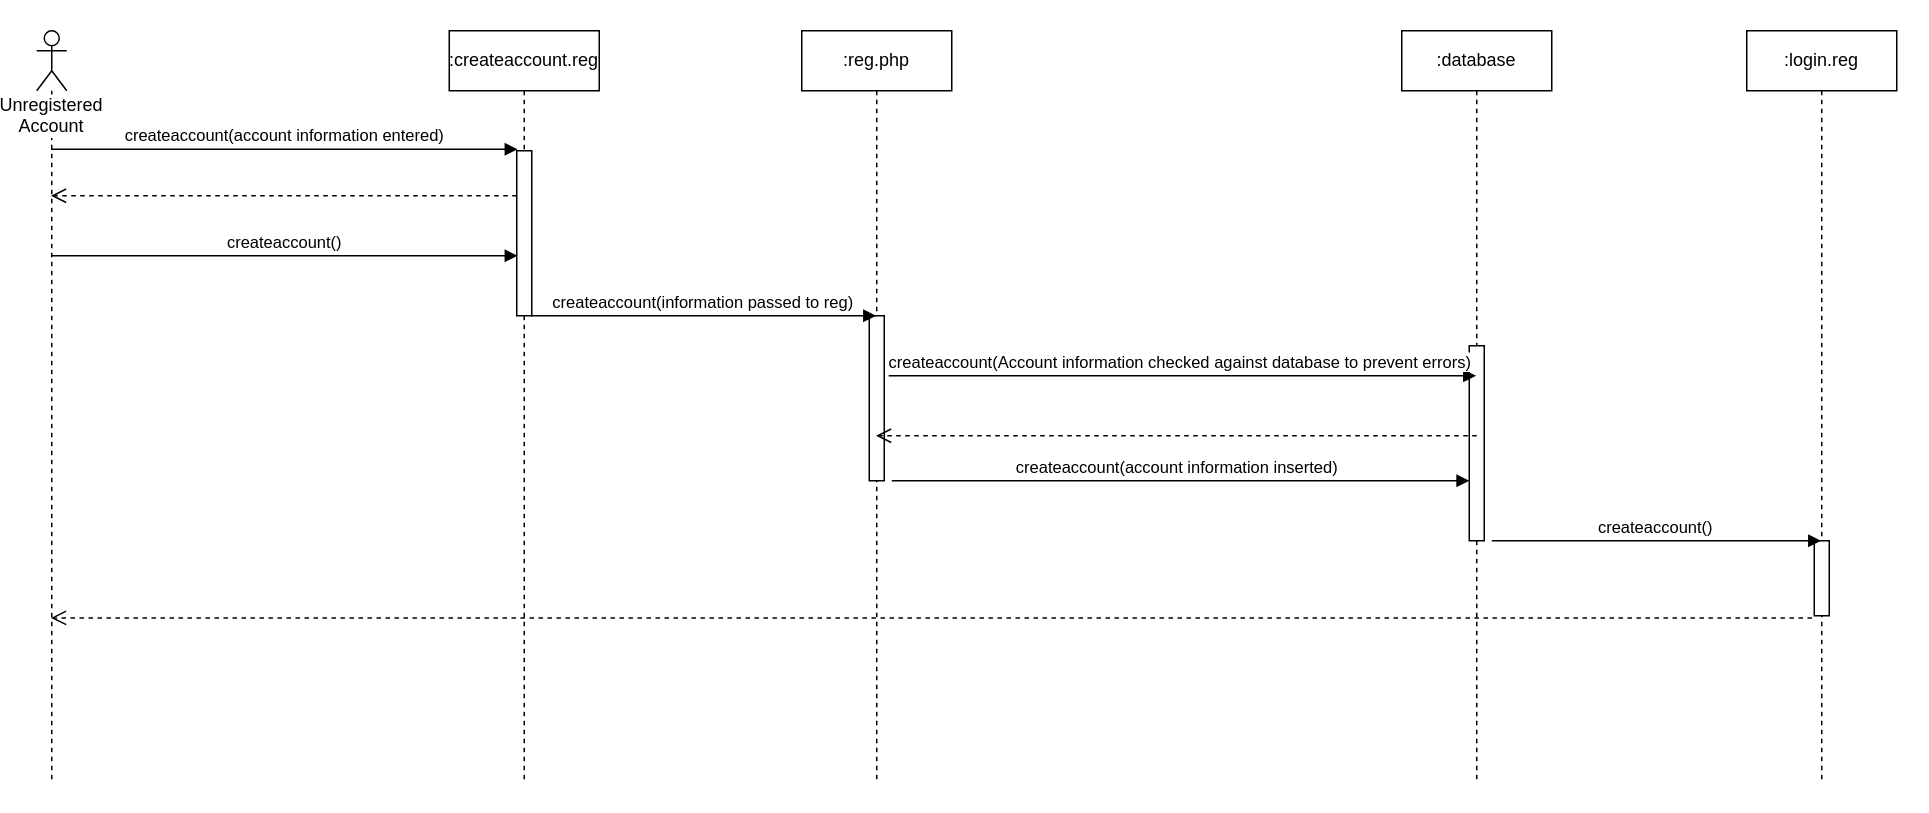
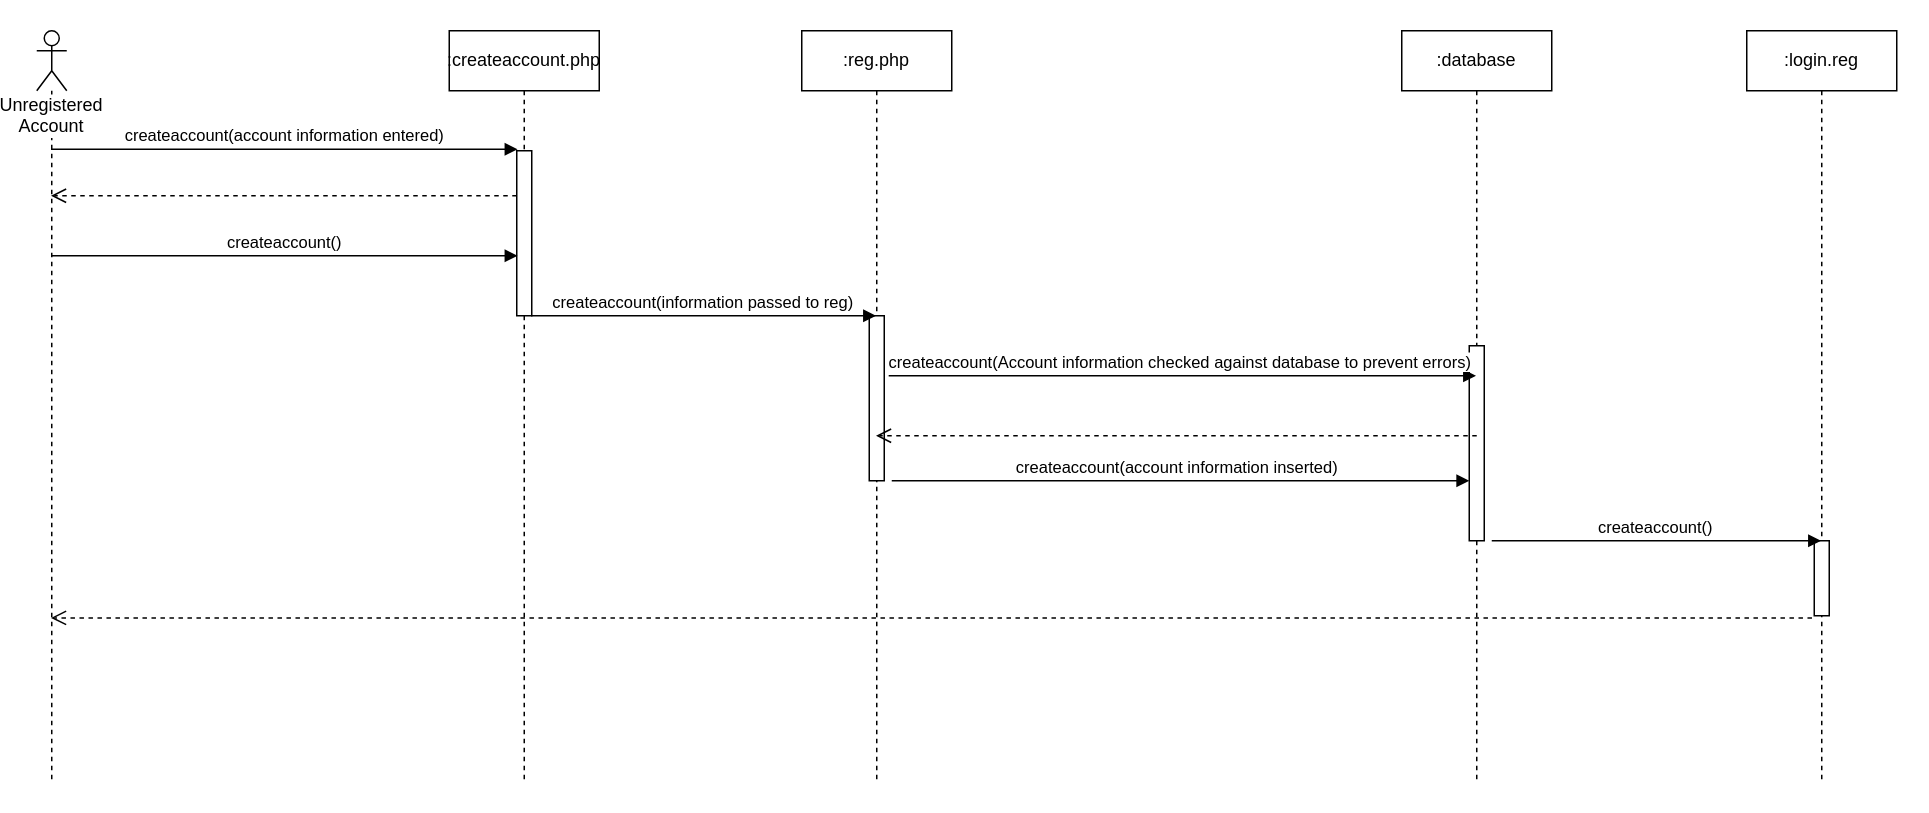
  <mxCell id="0" />
  <mxCell id="1" parent="0" />
- <mxCell id="2" value=":createaccount.reg" style="shape=umlLifeline;perimeter=lifelinePerimeter;whiteSpace=wrap;html=1;container=1;collapsible=0;recursiveResize=0;outlineConnect=0;" parent="1" vertex="1"><mxGeometry x="295" y="20" width="100" height="500" as="geometry" /></mxCell>
+ <mxCell id="2" value=":createaccount.php" style="shape=umlLifeline;perimeter=lifelinePerimeter;whiteSpace=wrap;html=1;container=1;collapsible=0;recursiveResize=0;outlineConnect=0;" parent="1" vertex="1"><mxGeometry x="295" y="20" width="100" height="500" as="geometry" /></mxCell>
  <mxCell id="3" value="" style="html=1;points=[];perimeter=orthogonalPerimeter;" parent="2" vertex="1"><mxGeometry x="45" y="80" width="10" height="110" as="geometry" /></mxCell>
  <mxCell id="4" value=":database" style="shape=umlLifeline;perimeter=lifelinePerimeter;whiteSpace=wrap;html=1;container=1;collapsible=0;recursiveResize=0;outlineConnect=0;" parent="1" vertex="1"><mxGeometry x="930" y="20" width="100" height="500" as="geometry" /></mxCell>
  <mxCell id="5" value="" style="html=1;points=[];perimeter=orthogonalPerimeter;" parent="4" vertex="1"><mxGeometry x="45" y="210" width="10" height="130" as="geometry" /></mxCell>
  <mxCell id="6" value=":login.reg" style="shape=umlLifeline;perimeter=lifelinePerimeter;whiteSpace=wrap;html=1;container=1;collapsible=0;recursiveResize=0;outlineConnect=0;" parent="1" vertex="1"><mxGeometry x="1160" y="20" width="100" height="500" as="geometry" /></mxCell>
  <mxCell id="7" value="" style="html=1;points=[];perimeter=orthogonalPerimeter;" parent="6" vertex="1"><mxGeometry x="45" y="340" width="10" height="50" as="geometry" /></mxCell>
  <mxCell id="8" value=":reg.php" style="shape=umlLifeline;perimeter=lifelinePerimeter;whiteSpace=wrap;html=1;container=1;collapsible=0;recursiveResize=0;outlineConnect=0;" parent="1" vertex="1"><mxGeometry x="530" y="20" width="100" height="500" as="geometry" /></mxCell>
  <mxCell id="9" value="" style="html=1;points=[];perimeter=orthogonalPerimeter;" parent="8" vertex="1"><mxGeometry x="45" y="190" width="10" height="110" as="geometry" /></mxCell>
  <mxCell id="10" value="Unregistered Account&lt;br&gt;" style="shape=umlLifeline;participant=umlActor;perimeter=lifelinePerimeter;whiteSpace=wrap;html=1;container=1;collapsible=0;recursiveResize=0;verticalAlign=top;spacingTop=36;labelBackgroundColor=#ffffff;outlineConnect=0;" parent="1" vertex="1"><mxGeometry x="20" y="20" width="20" height="500" as="geometry" /></mxCell>
  <mxCell id="11" value="createaccount(account information entered)" style="html=1;verticalAlign=bottom;endArrow=block;" parent="1" source="10" edge="1"><mxGeometry x="-0.005" width="80" relative="1" as="geometry"><mxPoint x="240" y="99" as="sourcePoint" /><mxPoint x="340.5" y="99" as="targetPoint" /><mxPoint as="offset" /></mxGeometry></mxCell>
  <mxCell id="12" value="createaccount(information passed to reg)" style="html=1;verticalAlign=bottom;endArrow=block;" parent="1" target="8" edge="1"><mxGeometry x="-0.005" width="80" relative="1" as="geometry"><mxPoint x="349.5" y="210" as="sourcePoint" /><mxPoint x="450" y="210" as="targetPoint" /><mxPoint as="offset" /></mxGeometry></mxCell>
  <mxCell id="13" value="createaccount(Account information checked against database to prevent errors)" style="html=1;verticalAlign=bottom;endArrow=block;exitX=1.297;exitY=0.364;exitDx=0;exitDy=0;exitPerimeter=0;" parent="1" source="9" target="4" edge="1"><mxGeometry x="-0.011" width="80" relative="1" as="geometry"><mxPoint x="565" y="280" as="sourcePoint" /><mxPoint x="665.5" y="280" as="targetPoint" /><mxPoint as="offset" /></mxGeometry></mxCell>
  <mxCell id="14" value="createaccount()" style="html=1;verticalAlign=bottom;endArrow=block;" parent="1" target="6" edge="1"><mxGeometry x="-0.005" width="80" relative="1" as="geometry"><mxPoint x="990" y="360" as="sourcePoint" /><mxPoint x="804.5" y="360" as="targetPoint" /><mxPoint as="offset" /></mxGeometry></mxCell>
  <mxCell id="15" value="" style="html=1;verticalAlign=bottom;endArrow=open;dashed=1;endSize=8;" parent="1" target="10" edge="1"><mxGeometry relative="1" as="geometry"><mxPoint x="340" y="130" as="sourcePoint" /><mxPoint x="260" y="130" as="targetPoint" /></mxGeometry></mxCell>
  <mxCell id="16" value="createaccount()" style="html=1;verticalAlign=bottom;endArrow=block;" parent="1" source="10" edge="1"><mxGeometry x="-0.005" width="80" relative="1" as="geometry"><mxPoint x="240" y="170" as="sourcePoint" /><mxPoint x="340.5" y="170" as="targetPoint" /><mxPoint as="offset" /></mxGeometry></mxCell>
  <mxCell id="17" value="" style="html=1;verticalAlign=bottom;endArrow=open;dashed=1;endSize=8;exitX=-0.152;exitY=1.029;exitDx=0;exitDy=0;exitPerimeter=0;" parent="1" source="7" target="10" edge="1"><mxGeometry relative="1" as="geometry"><mxPoint x="810.5" y="410" as="sourcePoint" /><mxPoint x="710" y="410" as="targetPoint" /></mxGeometry></mxCell>
  <mxCell id="18" value="createaccount(account information inserted)" style="html=1;verticalAlign=bottom;endArrow=block;" parent="1" target="5" edge="1"><mxGeometry x="-0.013" width="80" relative="1" as="geometry"><mxPoint x="590" y="320" as="sourcePoint" /><mxPoint x="672.5" y="320" as="targetPoint" /><mxPoint as="offset" /></mxGeometry></mxCell>
  <mxCell id="19" value="" style="html=1;verticalAlign=bottom;endArrow=open;dashed=1;endSize=8;" parent="1" target="8" edge="1"><mxGeometry relative="1" as="geometry"><mxPoint x="980" y="290" as="sourcePoint" /><mxPoint x="900" y="290" as="targetPoint" /><mxPoint as="offset" /></mxGeometry></mxCell>
